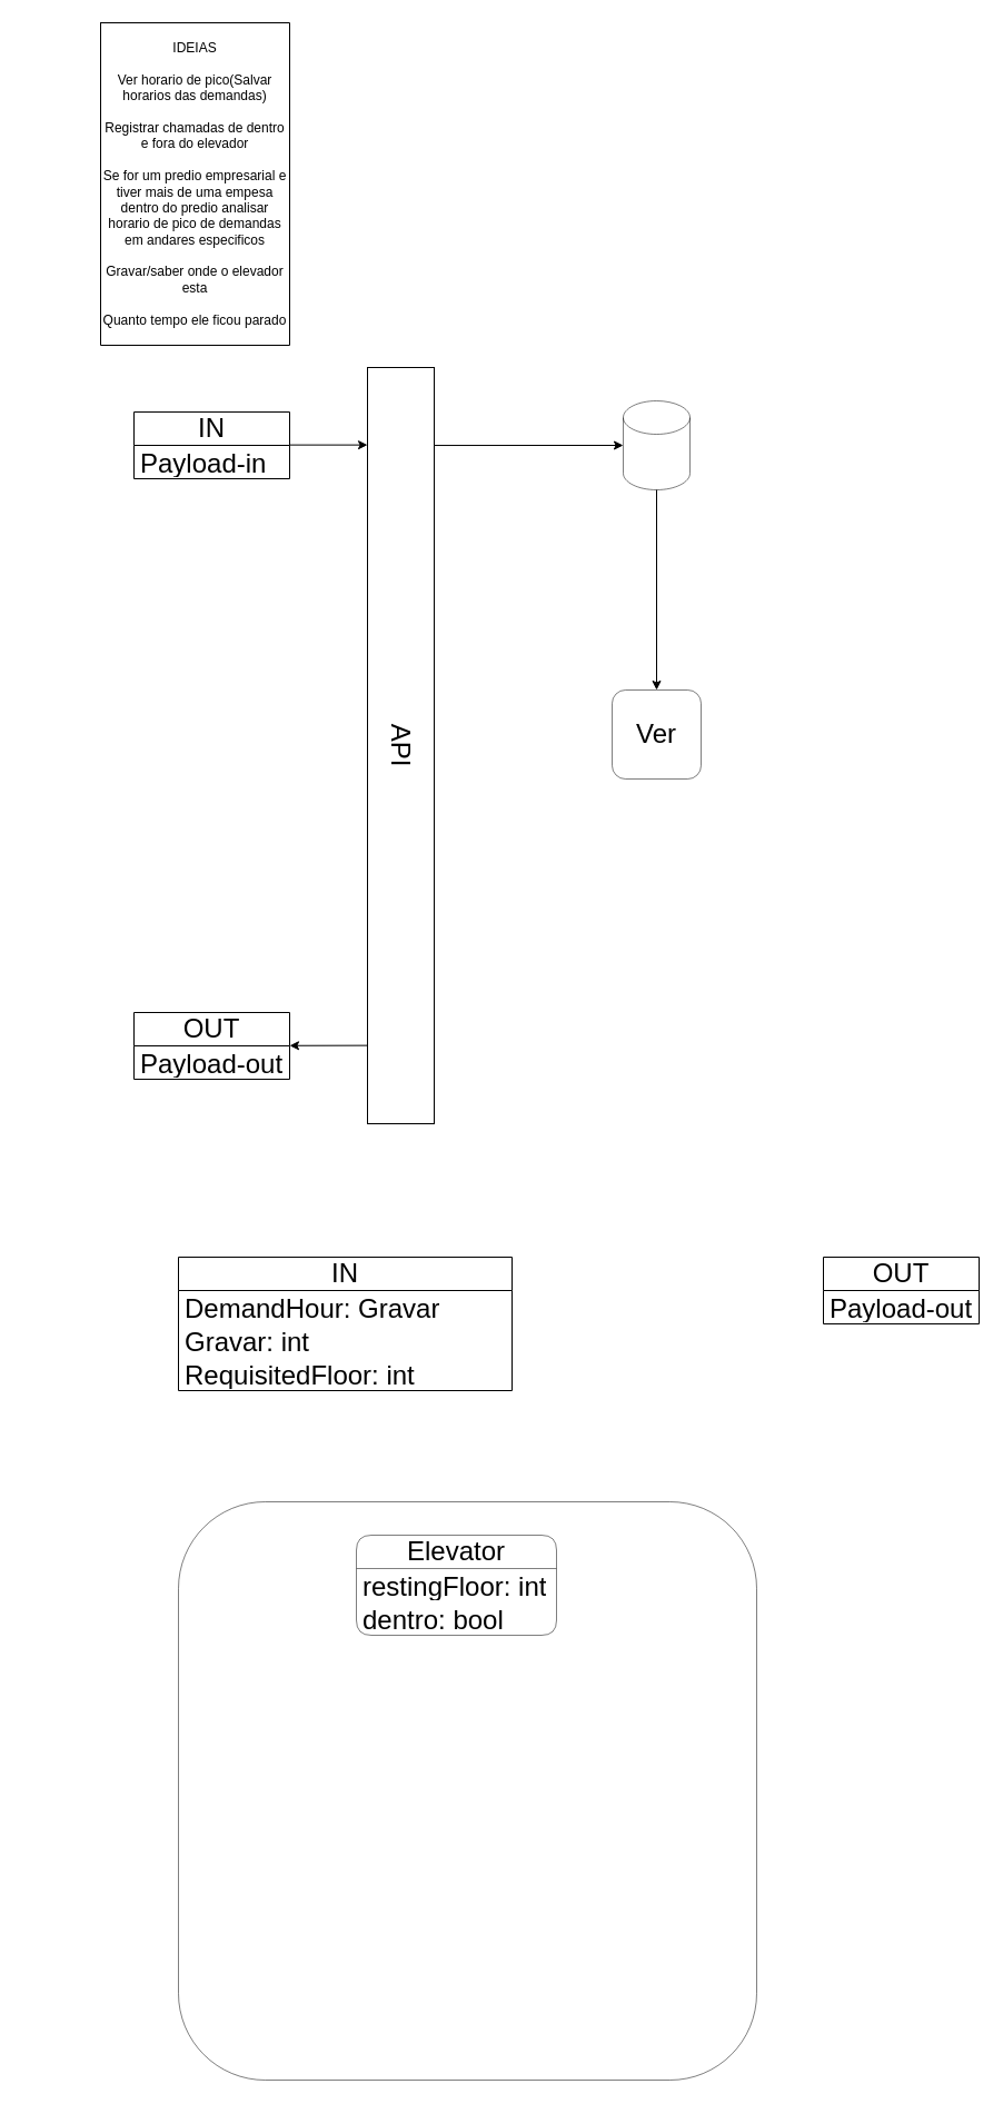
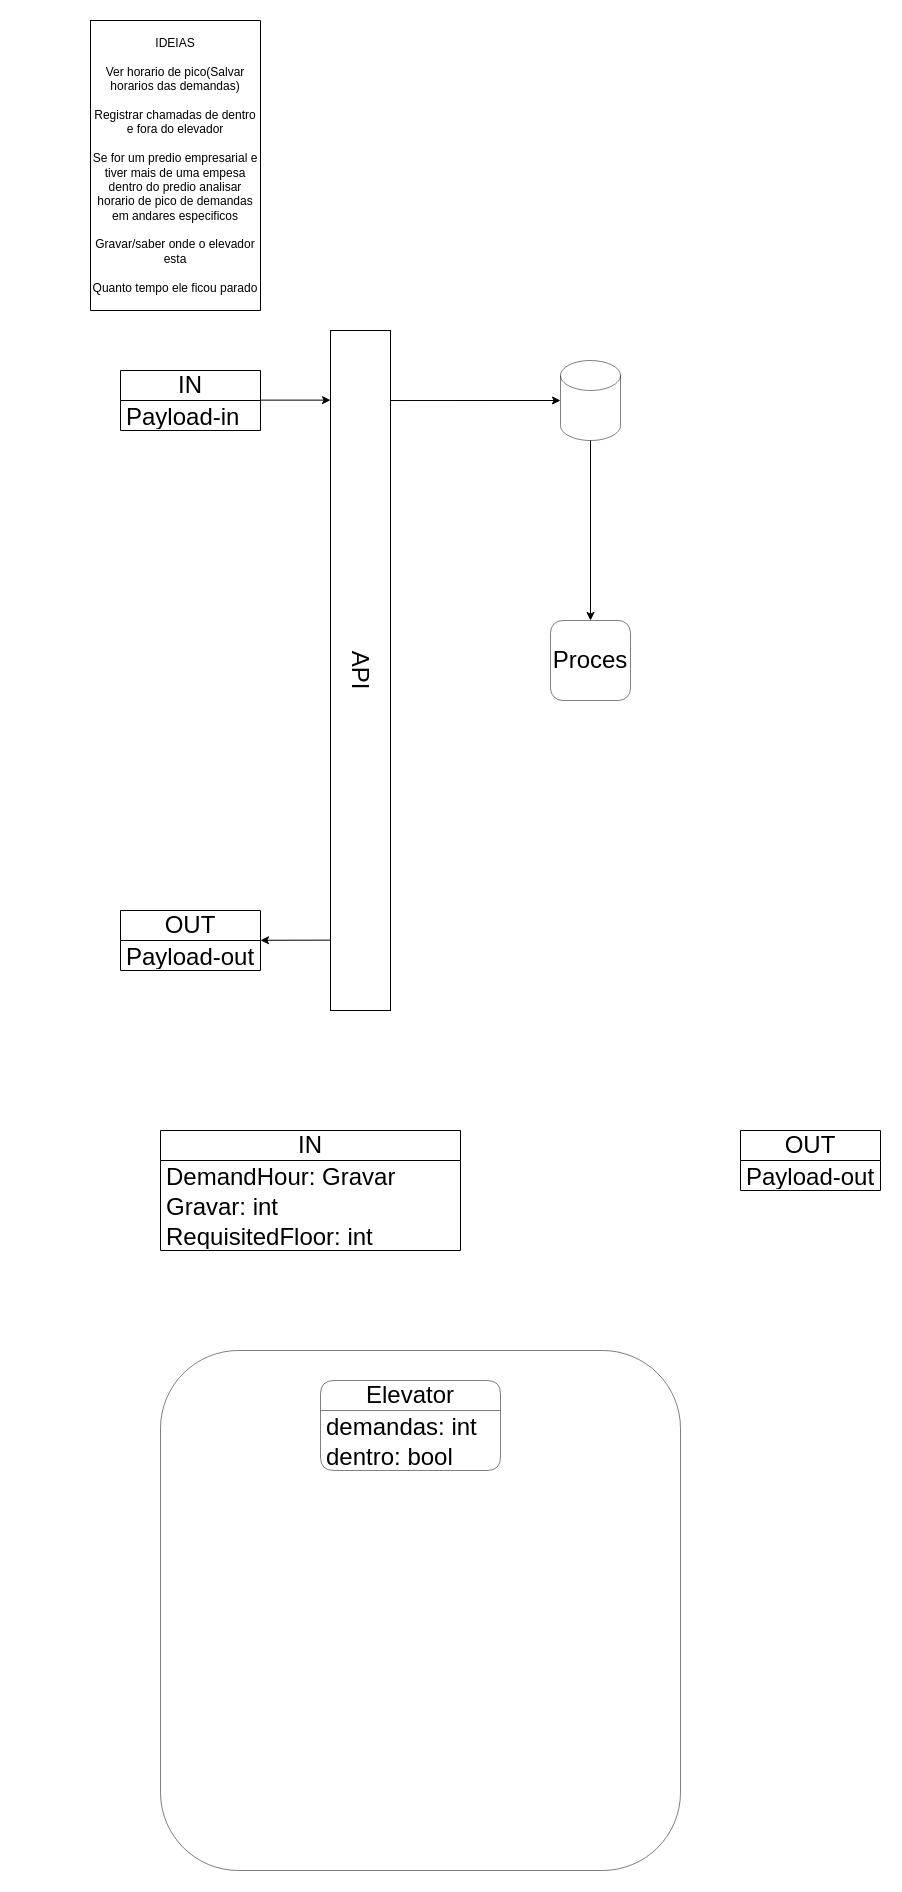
  <mxCell id="0" />
  <mxCell id="1" parent="0" />
  <mxCell id="2" value="" style="shape=table;startSize=0;container=1;collapsible=0;childLayout=tableLayout;" parent="1" vertex="1"><mxGeometry x="90" y="20" width="170" height="290" as="geometry" /></mxCell>
  <mxCell id="3" value="" style="shape=tableRow;horizontal=0;startSize=0;swimlaneHead=0;swimlaneBody=0;top=0;left=0;bottom=0;right=0;collapsible=0;dropTarget=0;fillColor=none;points=[[0,0.5],[1,0.5]];portConstraint=eastwest;" parent="2" vertex="1"><mxGeometry width="170" height="290" as="geometry" /></mxCell>
  <mxCell id="4" value="IDEIAS&lt;br&gt;&lt;br&gt;Ver horario de pico(Salvar horarios das demandas)&lt;br&gt;&lt;br&gt;Registrar chamadas de dentro e fora do elevador&lt;br&gt;&lt;br&gt;Se for um predio empresarial e tiver mais de uma empesa dentro do predio analisar horario de pico de demandas em andares especificos&lt;br&gt;&lt;br&gt;Gravar/saber onde o elevador esta&lt;br&gt;&lt;br&gt;Quanto tempo ele ficou parado" style="shape=partialRectangle;html=1;whiteSpace=wrap;connectable=0;overflow=hidden;fillColor=none;top=0;left=0;bottom=0;right=0;pointerEvents=1;align=center;" parent="3" vertex="1"><mxGeometry width="170" height="290" as="geometry"><mxRectangle width="170" height="290" as="alternateBounds" /></mxGeometry></mxCell>
  <mxCell id="5" value="API" style="rounded=0;whiteSpace=wrap;html=1;fontSize=24;rotation=90;" parent="1" vertex="1"><mxGeometry x="20" y="640" width="680" height="60" as="geometry" /></mxCell>
  <mxCell id="6" value="IN" style="swimlane;fontStyle=0;childLayout=stackLayout;horizontal=1;startSize=30;horizontalStack=0;resizeParent=1;resizeParentMax=0;resizeLast=0;collapsible=1;marginBottom=0;whiteSpace=wrap;html=1;fontSize=24;" parent="1" vertex="1"><mxGeometry x="120" y="370" width="140" height="60" as="geometry" /></mxCell>
  <mxCell id="7" value="Payload-in" style="text;strokeColor=none;fillColor=none;align=left;verticalAlign=middle;spacingLeft=4;spacingRight=4;overflow=hidden;points=[[0,0.5],[1,0.5]];portConstraint=eastwest;rotatable=0;whiteSpace=wrap;html=1;fontSize=24;" parent="6" vertex="1"><mxGeometry y="30" width="140" height="30" as="geometry" /></mxCell>
  <mxCell id="8" value="OUT" style="swimlane;fontStyle=0;childLayout=stackLayout;horizontal=1;startSize=30;horizontalStack=0;resizeParent=1;resizeParentMax=0;resizeLast=0;collapsible=1;marginBottom=0;whiteSpace=wrap;html=1;fontSize=24;" parent="1" vertex="1"><mxGeometry x="120" y="910" width="140" height="60" as="geometry" /></mxCell>
  <mxCell id="9" value="Payload-out" style="text;strokeColor=none;fillColor=none;align=left;verticalAlign=middle;spacingLeft=4;spacingRight=4;overflow=hidden;points=[[0,0.5],[1,0.5]];portConstraint=eastwest;rotatable=0;whiteSpace=wrap;html=1;fontSize=24;" parent="8" vertex="1"><mxGeometry y="30" width="140" height="30" as="geometry" /></mxCell>
  <mxCell id="10" value="" style="endArrow=classic;html=1;fontSize=24;" parent="1" edge="1"><mxGeometry width="50" height="50" relative="1" as="geometry"><mxPoint x="260" y="399.63" as="sourcePoint" /><mxPoint x="330" y="399.63" as="targetPoint" /></mxGeometry></mxCell>
  <mxCell id="11" value="" style="endArrow=classic;html=1;fontSize=24;" parent="1" edge="1"><mxGeometry width="50" height="50" relative="1" as="geometry"><mxPoint x="330" y="939.63" as="sourcePoint" /><mxPoint x="260" y="939.8" as="targetPoint" /></mxGeometry></mxCell>
  <mxCell id="12" value="IN" style="swimlane;fontStyle=0;childLayout=stackLayout;horizontal=1;startSize=30;horizontalStack=0;resizeParent=1;resizeParentMax=0;resizeLast=0;collapsible=1;marginBottom=0;whiteSpace=wrap;html=1;fontSize=24;" parent="1" vertex="1"><mxGeometry x="160" y="1130" width="300" height="120" as="geometry"><mxRectangle x="80" y="1120" width="60" height="40" as="alternateBounds" /></mxGeometry></mxCell>
  <mxCell id="13" value="DemandHour: Gravar" style="text;strokeColor=none;fillColor=none;align=left;verticalAlign=middle;spacingLeft=4;spacingRight=4;overflow=hidden;points=[[0,0.5],[1,0.5]];portConstraint=eastwest;rotatable=0;whiteSpace=wrap;html=1;fontSize=24;" parent="12" vertex="1"><mxGeometry y="30" width="300" height="30" as="geometry" /></mxCell>
  <mxCell id="14" value="Gravar: int" style="text;strokeColor=none;fillColor=none;align=left;verticalAlign=middle;spacingLeft=4;spacingRight=4;overflow=hidden;points=[[0,0.5],[1,0.5]];portConstraint=eastwest;rotatable=0;whiteSpace=wrap;html=1;fontSize=24;" parent="12" vertex="1"><mxGeometry y="60" width="300" height="30" as="geometry" /></mxCell>
  <mxCell id="15" value="RequisitedFloor: int" style="text;strokeColor=none;fillColor=none;align=left;verticalAlign=middle;spacingLeft=4;spacingRight=4;overflow=hidden;points=[[0,0.5],[1,0.5]];portConstraint=eastwest;rotatable=0;whiteSpace=wrap;html=1;fontSize=24;" parent="12" vertex="1"><mxGeometry y="90" width="300" height="30" as="geometry" /></mxCell>
  <mxCell id="16" value="OUT" style="swimlane;fontStyle=0;childLayout=stackLayout;horizontal=1;startSize=30;horizontalStack=0;resizeParent=1;resizeParentMax=0;resizeLast=0;collapsible=1;marginBottom=0;whiteSpace=wrap;html=1;fontSize=24;" parent="1" vertex="1"><mxGeometry x="740" y="1130" width="140" height="60" as="geometry" /></mxCell>
  <mxCell id="17" value="Payload-out" style="text;strokeColor=none;fillColor=none;align=left;verticalAlign=middle;spacingLeft=4;spacingRight=4;overflow=hidden;points=[[0,0.5],[1,0.5]];portConstraint=eastwest;rotatable=0;whiteSpace=wrap;html=1;fontSize=24;" parent="16" vertex="1"><mxGeometry y="30" width="140" height="30" as="geometry" /></mxCell>
  <mxCell id="18" value="" style="whiteSpace=wrap;html=1;aspect=fixed;rounded=1;shadow=0;glass=0;sketch=0;fontSize=24;fillColor=none;opacity=50;" parent="1" vertex="1"><mxGeometry x="160" y="1350" width="520" height="520" as="geometry" /></mxCell>
  <mxCell id="19" value="Elevator" style="swimlane;fontStyle=0;childLayout=stackLayout;horizontal=1;startSize=30;horizontalStack=0;resizeParent=1;resizeParentMax=0;resizeLast=0;collapsible=1;marginBottom=0;whiteSpace=wrap;html=1;rounded=1;shadow=0;glass=0;sketch=0;fontSize=24;fillColor=none;opacity=50;" parent="1" vertex="1"><mxGeometry x="320" y="1380" width="180" height="90" as="geometry" /></mxCell>
- <mxCell id="20" value="restingFloor: int" style="text;strokeColor=none;fillColor=none;align=left;verticalAlign=middle;spacingLeft=4;spacingRight=4;overflow=hidden;points=[[0,0.5],[1,0.5]];portConstraint=eastwest;rotatable=0;whiteSpace=wrap;html=1;rounded=1;shadow=0;glass=0;sketch=0;fontSize=24;opacity=50;" parent="19" vertex="1"><mxGeometry y="30" width="180" height="30" as="geometry" /></mxCell>
+ <mxCell id="20" value="demandas: int" style="text;strokeColor=none;fillColor=none;align=left;verticalAlign=middle;spacingLeft=4;spacingRight=4;overflow=hidden;points=[[0,0.5],[1,0.5]];portConstraint=eastwest;rotatable=0;whiteSpace=wrap;html=1;rounded=1;shadow=0;glass=0;sketch=0;fontSize=24;opacity=50;" parent="19" vertex="1"><mxGeometry y="30" width="180" height="30" as="geometry" /></mxCell>
  <mxCell id="21" value="dentro: bool" style="text;strokeColor=none;fillColor=none;align=left;verticalAlign=middle;spacingLeft=4;spacingRight=4;overflow=hidden;points=[[0,0.5],[1,0.5]];portConstraint=eastwest;rotatable=0;whiteSpace=wrap;html=1;rounded=1;shadow=0;glass=0;sketch=0;fontSize=24;opacity=50;" parent="19" vertex="1"><mxGeometry y="60" width="180" height="30" as="geometry" /></mxCell>
  <mxCell id="22" style="edgeStyle=none;html=1;exitX=0.5;exitY=1;exitDx=0;exitDy=0;exitPerimeter=0;entryX=0.5;entryY=0;entryDx=0;entryDy=0;fontSize=24;" parent="1" source="23" target="25" edge="1"><mxGeometry relative="1" as="geometry" /></mxCell>
  <mxCell id="23" value="" style="shape=cylinder3;whiteSpace=wrap;html=1;boundedLbl=1;backgroundOutline=1;size=15;rounded=1;shadow=0;glass=0;sketch=0;fontSize=24;fillColor=none;opacity=50;" parent="1" vertex="1"><mxGeometry x="560" y="360" width="60" height="80" as="geometry" /></mxCell>
  <mxCell id="24" value="" style="endArrow=classic;html=1;fontSize=24;entryX=0;entryY=0.5;entryDx=0;entryDy=0;entryPerimeter=0;exitX=0.103;exitY=0;exitDx=0;exitDy=0;exitPerimeter=0;" parent="1" source="5" target="23" edge="1"><mxGeometry width="50" height="50" relative="1" as="geometry"><mxPoint x="110" y="720" as="sourcePoint" /><mxPoint x="160" y="670" as="targetPoint" /></mxGeometry></mxCell>
- <mxCell id="25" value="Ver" style="whiteSpace=wrap;html=1;aspect=fixed;rounded=1;shadow=0;glass=0;sketch=0;fontSize=24;fillColor=none;opacity=50;" parent="1" vertex="1"><mxGeometry x="550" y="620" width="80" height="80" as="geometry" /></mxCell>
+ <mxCell id="25" value="Proces" style="whiteSpace=wrap;html=1;aspect=fixed;rounded=1;shadow=0;glass=0;sketch=0;fontSize=24;fillColor=none;opacity=50;" parent="1" vertex="1"><mxGeometry x="550" y="620" width="80" height="80" as="geometry" /></mxCell>
